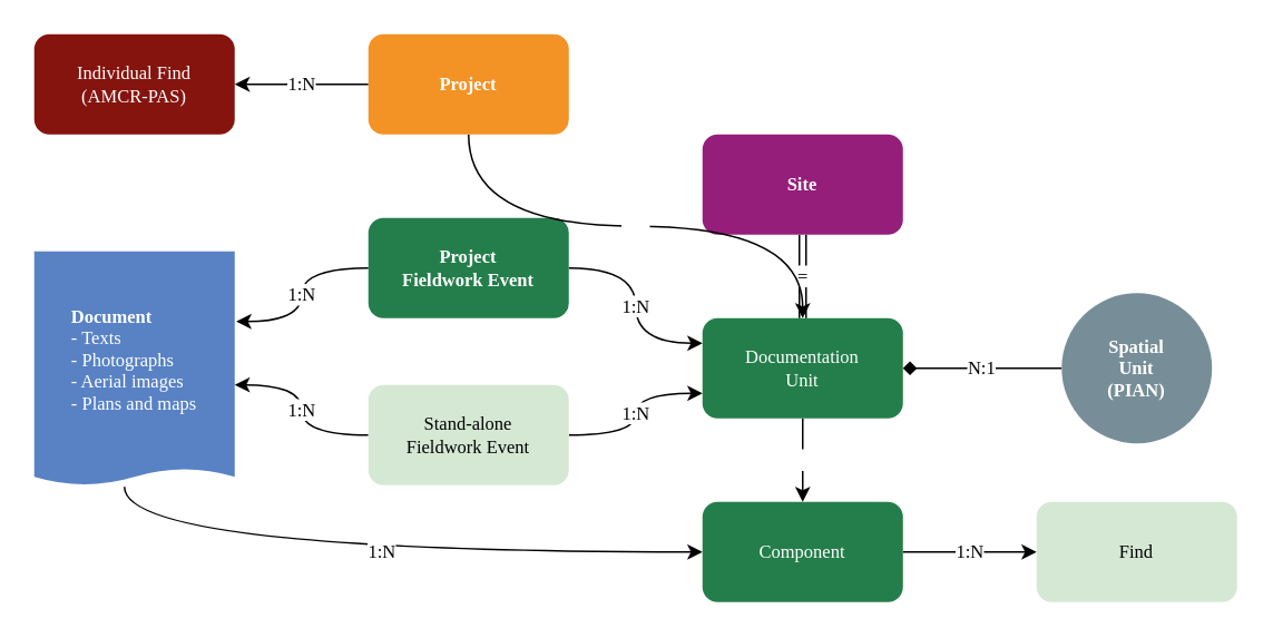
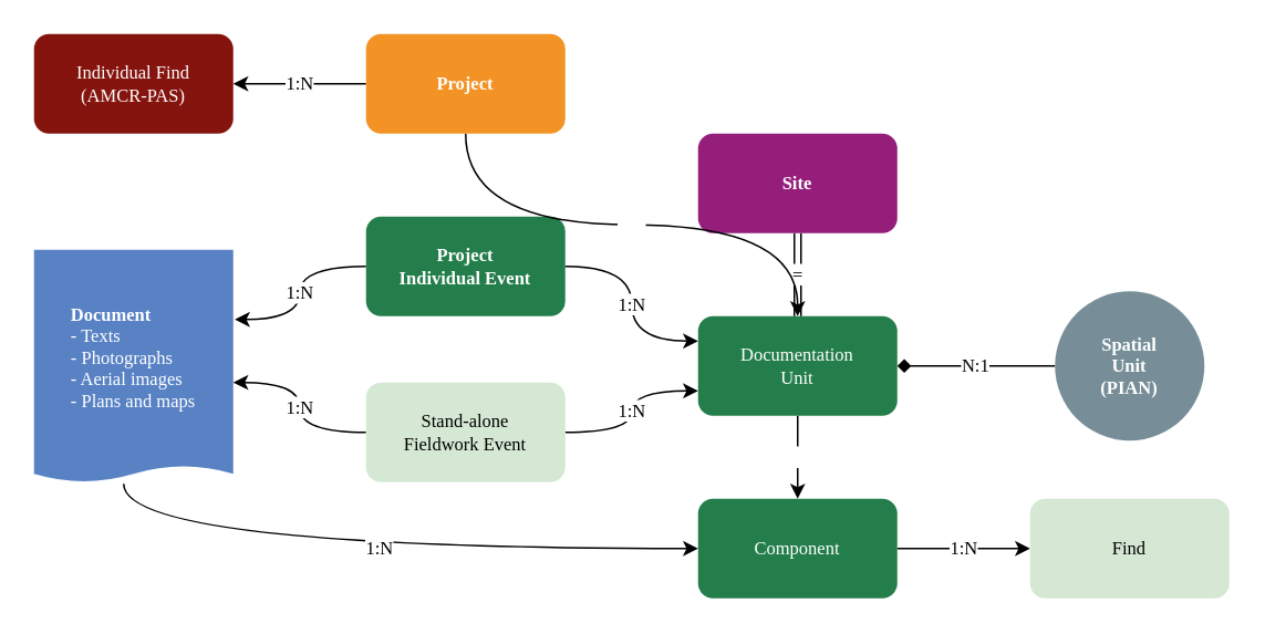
  <mxCell id="0" />
  <mxCell id="1" parent="0" />
  <mxCell id="2" value="1:N" style="edgeStyle=orthogonalEdgeStyle;curved=1;rounded=0;orthogonalLoop=1;jettySize=auto;html=1;fontFamily=Tahoma;fontSize=11;elbow=vertical;entryX=0;entryY=0.5;entryDx=0;entryDy=0;exitX=0.45;exitY=1.007;exitDx=0;exitDy=0;exitPerimeter=0;fontColor=#000000;" parent="1" source="3" target="12" edge="1"><mxGeometry relative="1" as="geometry" /></mxCell>
  <mxCell id="3" value="&lt;div style=&quot;font-size: 11px;&quot; align=&quot;left&quot;&gt;&lt;b style=&quot;font-size: 11px;&quot;&gt;Document&lt;/b&gt;&lt;br style=&quot;font-size: 11px;&quot;&gt;&lt;/div&gt;&lt;div style=&quot;font-size: 11px;&quot; align=&quot;left&quot;&gt;&lt;span style=&quot;font-weight: normal; font-size: 11px;&quot;&gt;- Texts&lt;br style=&quot;font-size: 11px;&quot;&gt;- Photographs&lt;br style=&quot;font-size: 11px;&quot;&gt;- Aerial images&lt;br style=&quot;font-size: 11px;&quot;&gt;- Plans and maps&lt;/span&gt;&lt;br style=&quot;font-size: 11px;&quot;&gt;&lt;/div&gt;" style="shape=document;whiteSpace=wrap;html=1;boundedLbl=1;fontStyle=1;fillColor=#5882C4;strokeColor=none;size=0.071;fontFamily=Tahoma;fontSize=11;fontColor=#FFFFFF;" parent="1" vertex="1"><mxGeometry x="20" y="150" width="120" height="140" as="geometry" /></mxCell>
  <mxCell id="4" value="1:N" style="edgeStyle=orthogonalEdgeStyle;curved=1;rounded=0;orthogonalLoop=1;jettySize=auto;html=1;exitX=0;exitY=0.5;exitDx=0;exitDy=0;entryX=1;entryY=0.571;entryDx=0;entryDy=0;entryPerimeter=0;fontFamily=Tahoma;fontSize=11;fontColor=#000000;" parent="1" source="6" target="3" edge="1"><mxGeometry relative="1" as="geometry"><mxPoint x="190" y="240" as="targetPoint" /></mxGeometry></mxCell>
  <mxCell id="5" value="&lt;div style=&quot;font-size: 11px;&quot;&gt;1:N&lt;/div&gt;" style="rounded=0;orthogonalLoop=1;jettySize=auto;html=1;entryX=0;entryY=0.75;entryDx=0;entryDy=0;elbow=vertical;exitX=1;exitY=0.5;exitDx=0;exitDy=0;edgeStyle=orthogonalEdgeStyle;curved=1;fontFamily=Tahoma;fontSize=11;fontColor=#000000;" parent="1" source="6" target="9" edge="1"><mxGeometry relative="1" as="geometry" /></mxCell>
  <mxCell id="6" value="Stand-alone&lt;br style=&quot;font-size: 11px;&quot;&gt;Fieldwork Event" style="rounded=1;whiteSpace=wrap;html=1;fontStyle=0;fillColor=#d5e8d4;strokeColor=none;fontFamily=Tahoma;fontSize=11;" parent="1" vertex="1"><mxGeometry x="220" y="230" width="120" height="60" as="geometry" /></mxCell>
  <mxCell id="7" value="N:1" style="edgeStyle=orthogonalEdgeStyle;curved=1;rounded=0;orthogonalLoop=1;jettySize=auto;html=1;entryX=1;entryY=0.5;entryDx=0;entryDy=0;exitX=0;exitY=0.5;exitDx=0;exitDy=0;fontFamily=Tahoma;fontSize=11;fontColor=#000000;endArrow=diamond;" parent="1" source="10" target="9" edge="1"><mxGeometry relative="1" as="geometry"><mxPoint x="560" y="270" as="sourcePoint" /></mxGeometry></mxCell>
  <mxCell id="8" value="&lt;div style=&quot;font-size: 11px;&quot;&gt;1:N&lt;/div&gt;" style="edgeStyle=orthogonalEdgeStyle;curved=1;rounded=0;orthogonalLoop=1;jettySize=auto;html=1;fontFamily=Tahoma;fontSize=11;exitX=0.5;exitY=1;exitDx=0;exitDy=0;fontColor=#FFFFFF;" parent="1" source="9" target="12" edge="1"><mxGeometry relative="1" as="geometry" /></mxCell>
  <mxCell id="9" value="Documentation&lt;br style=&quot;font-size: 11px;&quot;&gt;&lt;div style=&quot;font-size: 11px;&quot;&gt;Unit&lt;/div&gt;" style="whiteSpace=wrap;html=1;fillColor=#247E4B;strokeColor=none;rounded=1;fontStyle=0;fontFamily=Tahoma;fontSize=11;fontColor=#FFFFFF;" parent="1" vertex="1"><mxGeometry x="420" y="190" width="120" height="60" as="geometry" /></mxCell>
  <mxCell id="10" value="Spatial&lt;br style=&quot;font-size: 11px;&quot;&gt;Unit&lt;br style=&quot;font-size: 11px;&quot;&gt;(PIAN)" style="ellipse;whiteSpace=wrap;html=1;fillColor=#778E98;strokeColor=none;rounded=0;fontStyle=1;fontFamily=Tahoma;fontSize=11;fontColor=#FFFFFF;" parent="1" vertex="1"><mxGeometry x="635" y="175" width="90" height="90" as="geometry" /></mxCell>
  <mxCell id="11" value="1:N" style="edgeStyle=orthogonalEdgeStyle;curved=1;rounded=0;orthogonalLoop=1;jettySize=auto;html=1;fontFamily=Tahoma;fontSize=11;fontColor=#000000;" parent="1" source="12" target="13" edge="1"><mxGeometry relative="1" as="geometry" /></mxCell>
  <mxCell id="12" value="Component" style="whiteSpace=wrap;html=1;fillColor=#247E4B;strokeColor=none;rounded=1;fontStyle=0;fontFamily=Tahoma;fontSize=11;fontColor=#FFFFFF;" parent="1" vertex="1"><mxGeometry x="420" y="300" width="120" height="60" as="geometry" /></mxCell>
  <mxCell id="13" value="Find" style="whiteSpace=wrap;html=1;fillColor=#d5e8d4;strokeColor=none;rounded=1;fontStyle=0;fontFamily=Tahoma;fontSize=11;" parent="1" vertex="1"><mxGeometry x="620" y="300" width="120" height="60" as="geometry" /></mxCell>
  <mxCell id="14" value="=" style="edgeStyle=orthogonalEdgeStyle;curved=1;rounded=0;orthogonalLoop=1;jettySize=auto;html=1;exitX=0.5;exitY=1;exitDx=0;exitDy=0;entryX=0.5;entryY=0;entryDx=0;entryDy=0;elbow=vertical;shape=link;fontFamily=Tahoma;fontSize=11;fontColor=#000000;" parent="1" source="15" target="9" edge="1"><mxGeometry relative="1" as="geometry" /></mxCell>
  <mxCell id="15" value="Site" style="rounded=1;whiteSpace=wrap;html=1;fontStyle=1;fillColor=#951E7A;strokeColor=none;fontFamily=Tahoma;fontSize=11;fontColor=#FFFFFF;" parent="1" vertex="1"><mxGeometry x="420" y="80" width="120" height="60" as="geometry" /></mxCell>
  <mxCell id="16" value="1:N" style="rounded=0;orthogonalLoop=1;jettySize=auto;html=1;exitX=1;exitY=0.5;exitDx=0;exitDy=0;entryX=0;entryY=0.25;entryDx=0;entryDy=0;edgeStyle=orthogonalEdgeStyle;elbow=vertical;curved=1;fontFamily=Tahoma;fontSize=11;fontColor=#000000;" parent="1" source="18" target="9" edge="1"><mxGeometry relative="1" as="geometry" /></mxCell>
  <mxCell id="17" value="1:N" style="rounded=0;orthogonalLoop=1;jettySize=auto;html=1;exitX=0;exitY=0.5;exitDx=0;exitDy=0;elbow=vertical;edgeStyle=orthogonalEdgeStyle;entryX=1.008;entryY=0.3;entryDx=0;entryDy=0;entryPerimeter=0;curved=1;fontFamily=Tahoma;fontSize=11;fontColor=#000000;" parent="1" source="18" target="3" edge="1"><mxGeometry relative="1" as="geometry" /></mxCell>
- <mxCell id="18" value="Project &lt;br style=&quot;font-size: 11px;&quot;&gt;Fieldwork Event" style="rounded=1;whiteSpace=wrap;html=1;fontStyle=1;fillColor=#247E4B;strokeColor=none;fontFamily=Tahoma;fontSize=11;fontColor=#FFFFFF;" parent="1" vertex="1"><mxGeometry x="220" y="130" width="120" height="60" as="geometry" /></mxCell>
+ <mxCell id="18" value="Project &lt;br style=&quot;font-size: 11px;&quot;&gt;Individual Event" style="rounded=1;whiteSpace=wrap;html=1;fontStyle=1;fillColor=#247E4B;strokeColor=none;fontFamily=Tahoma;fontSize=11;fontColor=#FFFFFF;" parent="1" vertex="1"><mxGeometry x="220" y="130" width="120" height="60" as="geometry" /></mxCell>
  <mxCell id="19" value="1:N" style="edgeStyle=orthogonalEdgeStyle;curved=1;rounded=0;orthogonalLoop=1;jettySize=auto;html=1;fontFamily=Tahoma;fontSize=11;fontColor=#000000;" parent="1" source="21" target="22" edge="1"><mxGeometry relative="1" as="geometry" /></mxCell>
  <mxCell id="20" value="1:N" style="edgeStyle=orthogonalEdgeStyle;curved=1;rounded=0;orthogonalLoop=1;jettySize=auto;html=1;exitX=0.5;exitY=1;exitDx=0;exitDy=0;elbow=vertical;fontFamily=Tahoma;fontSize=11;fontColor=#FFFFFF;" parent="1" source="21" target="9" edge="1"><mxGeometry relative="1" as="geometry" /></mxCell>
  <mxCell id="21" value="Project" style="rounded=1;whiteSpace=wrap;html=1;fontStyle=1;fillColor=#F39225;strokeColor=none;fontFamily=Tahoma;fontSize=11;fontColor=#FFFFFF;" parent="1" vertex="1"><mxGeometry x="220" y="20" width="120" height="60" as="geometry" /></mxCell>
  <mxCell id="22" value="Individual Find&lt;br style=&quot;font-size: 11px;&quot;&gt;(AMCR-PAS)" style="whiteSpace=wrap;html=1;fillColor=#85140E;strokeColor=none;rounded=1;fontStyle=0;fontFamily=Tahoma;fontSize=11;fontColor=#FFFFFF;" parent="1" vertex="1"><mxGeometry x="20" y="20" width="120" height="60" as="geometry" /></mxCell>
